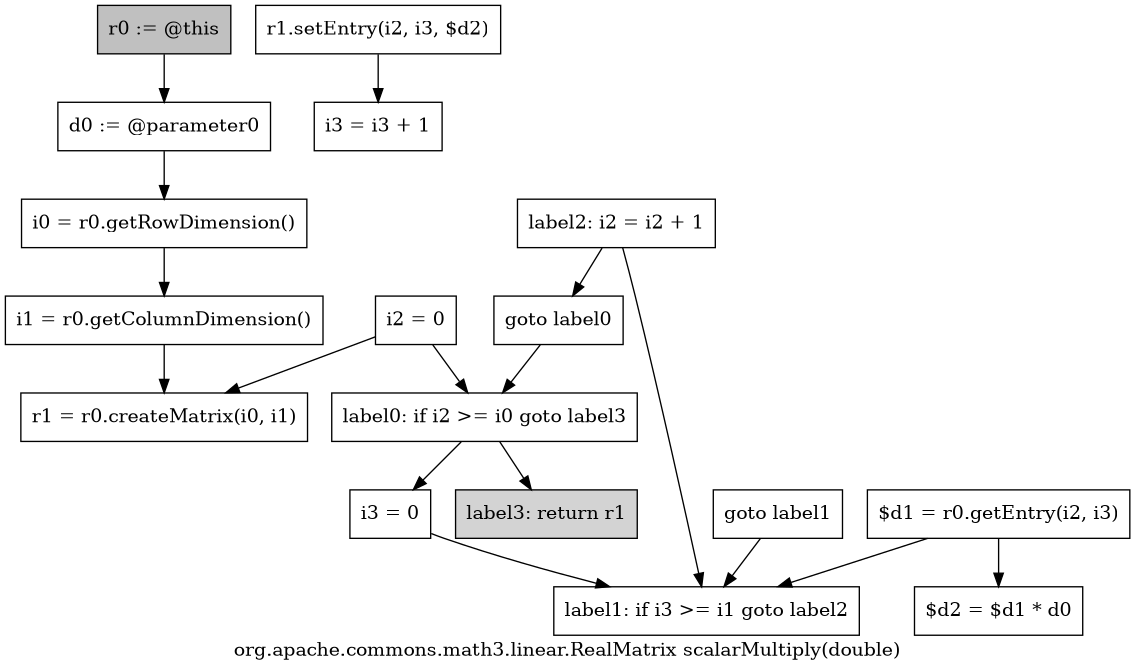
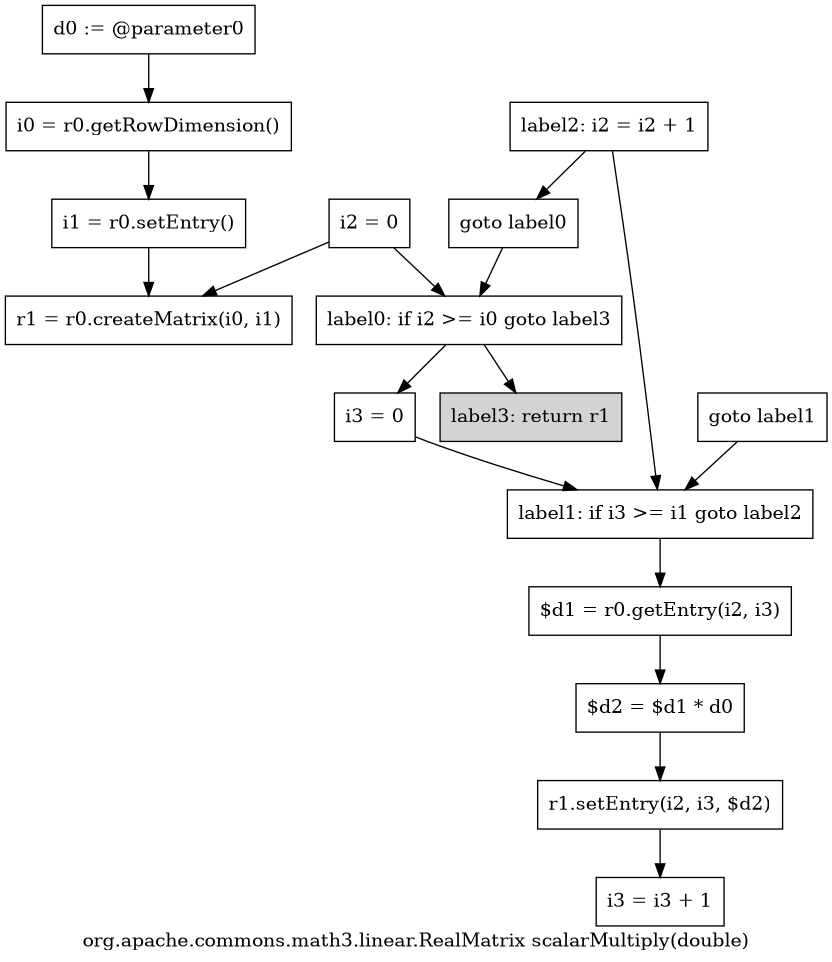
  digraph {
    label="org.apache.commons.math3.linear.RealMatrix scalarMultiply(double)"
    node [shape=box]
-   n1 [fillcolor=gray label="r0 := @this" style=filled]
    n2 [label="d0 := @parameter0"]
    n3 [label="i0 = r0.getRowDimension()"]
-   n4 [label="i1 = r0.getColumnDimension()"]
+   n4 [label="i1 = r0.setEntry()"]
    n5 [label="r1 = r0.createMatrix(i0, i1)"]
    n6 [label="i2 = 0"]
    n7 [label="label0: if i2 >= i0 goto label3"]
    n8 [label="i3 = 0"]
    n9 [fillcolor=lightgray label="label3: return r1" style=filled]
    n10 [label="label1: if i3 >= i1 goto label2"]
    n11 [label="$d1 = r0.getEntry(i2, i3)"]
    n12 [label="$d2 = $d1 * d0"]
    n13 [label="label2: i2 = i2 + 1"]
    n14 [label="goto label0"]
    n15 [label="r1.setEntry(i2, i3, $d2)"]
    n16 [label="i3 = i3 + 1"]
    n17 [label="goto label1"]
-   n1 -> n2
    n2 -> n3
    n3 -> n4
    n4 -> n5
    n6 -> n5
    n6 -> n7
    n7 -> n8
    n7 -> n9
    n8 -> n10
-   n11 -> n10
+   n10 -> n11
    n11 -> n12
+   n12 -> n15
    n13 -> n10
    n13 -> n14
    n14 -> n7
    n15 -> n16
    n17 -> n10
  }
